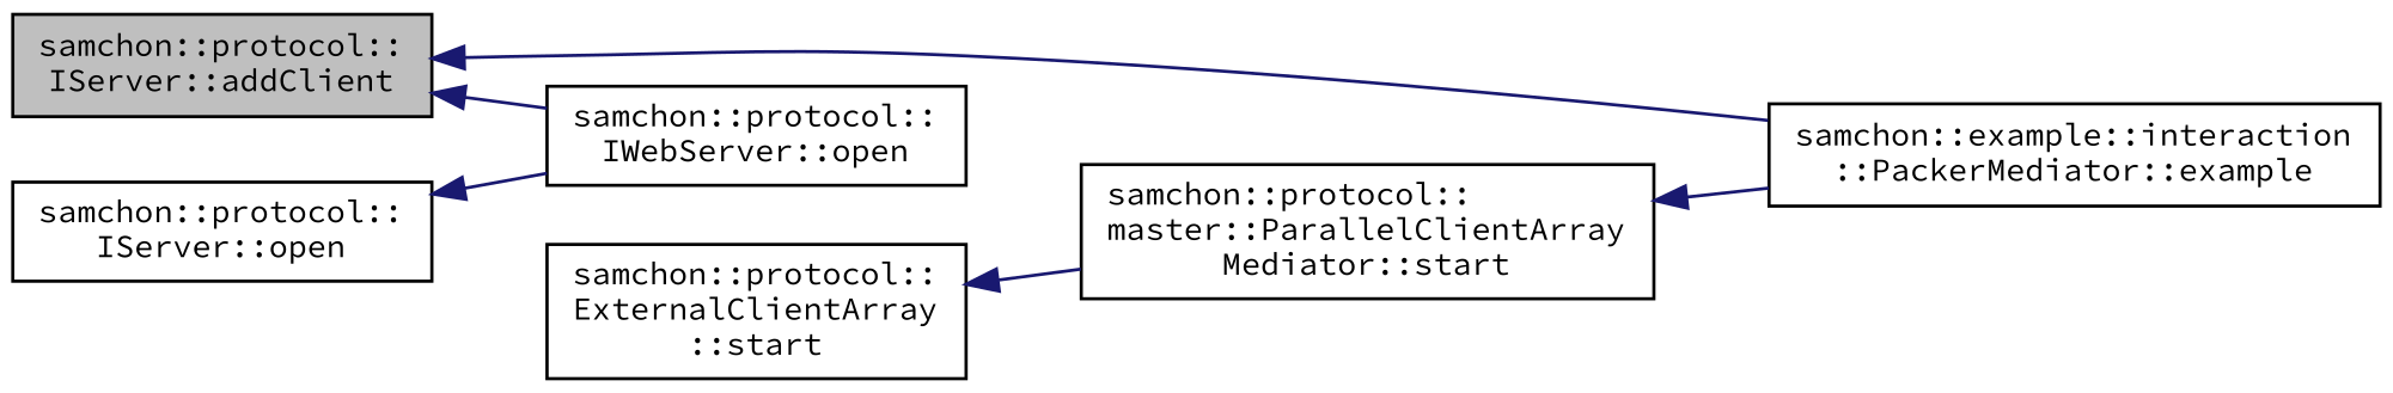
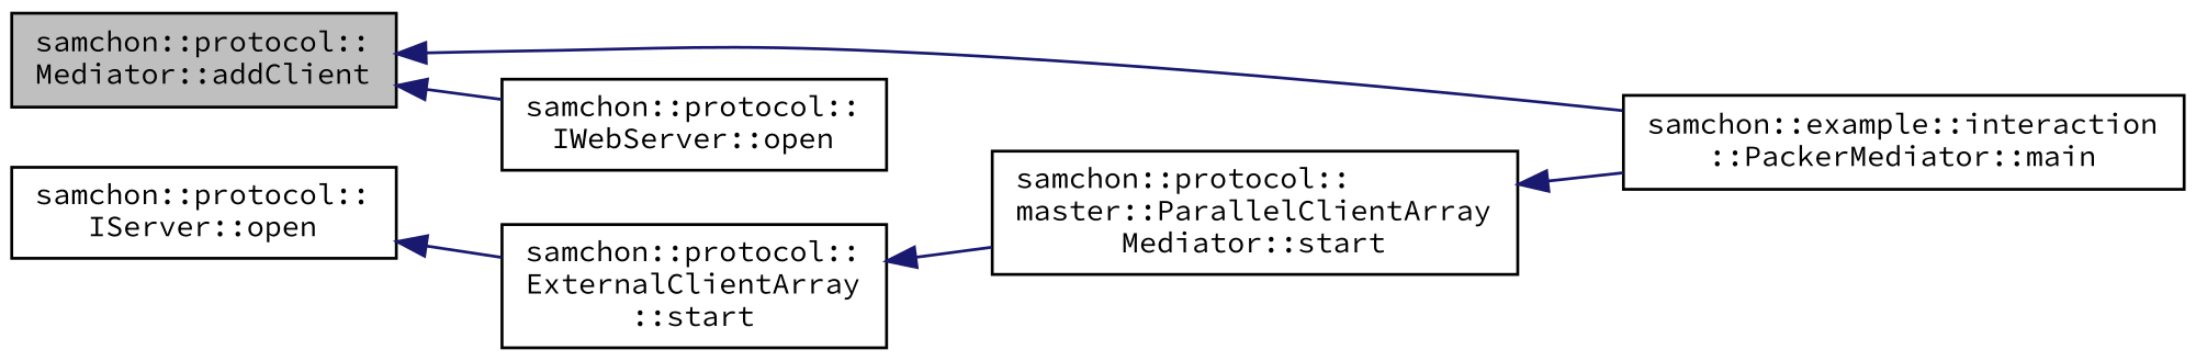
  digraph {
    fontname="Source Code Pro"
    rankdir=LR
    node [color=black fillcolor=white fontname="Source Code Pro" fontsize=10 shape=record style=filled]
    edge [color=midnightblue dir=back fontname="Source Code Pro" fontsize=10 labelfontname=Helvetica labelfontsize=10 style=solid]
-   n1 [fillcolor=grey75 fontcolor=black height=0.2 label="samchon::protocol::\lIServer::addClient" width=0.4]
+   n1 [fillcolor=grey75 fontcolor=black height=0.2 label="samchon::protocol::\lMediator::addClient" width=0.4]
    n2 [height=0.2 label="samchon::protocol::\lIWebServer::open" width=0.4]
-   n3 [height=0.2 label="samchon::example::interaction\l::PackerMediator::example" width=0.4]
+   n3 [height=0.2 label="samchon::example::interaction\l::PackerMediator::main" width=0.4]
    n4 [height=0.2 label="samchon::protocol::\lIServer::open" width=0.4]
    n5 [height=0.2 label="samchon::protocol::\lExternalClientArray\l::start" width=0.4]
    n6 [height=0.2 label="samchon::protocol::\lmaster::ParallelClientArray\lMediator::start" width=0.4]
    n1 -> n2
    n1 -> n3
-   n4 -> n2
+   n4 -> n5
    n5 -> n6
    n6 -> n3
  }
